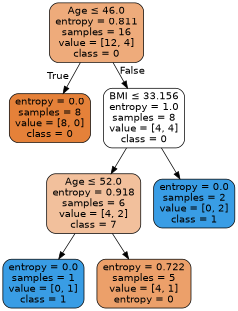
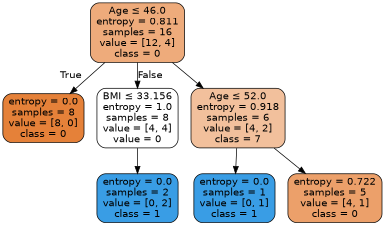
  digraph {
    node [color=black fillcolor="#399de5" fontname=helvetica shape=box style="filled, rounded"]
    edge [fontname=helvetica]
    n1 [fillcolor="#eeab7b" label=<Age &le; 46.0<br/>entropy = 0.811<br/>samples = 16<br/>value = [12, 4]<br/>class = 0>]
    n2 [fillcolor="#e58139" label=<entropy = 0.0<br/>samples = 8<br/>value = [8, 0]<br/>class = 0>]
-   n3 [fillcolor="#ffffff" label=<BMI &le; 33.156<br/>entropy = 1.0<br/>samples = 8<br/>value = [4, 4]<br/>class = 0>]
+   n3 [fillcolor="#ffffff" label=<BMI &le; 33.156<br/>entropy = 1.0<br/>samples = 8<br/>value = [4, 4]<br/>value = 0>]
    n4 [fillcolor="#f2c09c" label=<Age &le; 52.0<br/>entropy = 0.918<br/>samples = 6<br/>value = [4, 2]<br/>class = 7>]
    n5 [label=<entropy = 0.0<br/>samples = 2<br/>value = [0, 2]<br/>class = 1>]
    n6 [label=<entropy = 0.0<br/>samples = 1<br/>value = [0, 1]<br/>class = 1>]
-   n7 [fillcolor="#eca06a" label=<entropy = 0.722<br/>samples = 5<br/>value = [4, 1]<br/>entropy = 0>]
+   n7 [fillcolor="#eca06a" label=<entropy = 0.722<br/>samples = 5<br/>value = [4, 1]<br/>class = 0>]
    n1 -> n2 [headlabel=True labelangle=45 labeldistance=2.5]
    n1 -> n3 [headlabel=False labelangle=-45 labeldistance=2.5]
-   n3 -> n4
+   n1 -> n4
    n3 -> n5
    n4 -> n6
    n4 -> n7
  }
